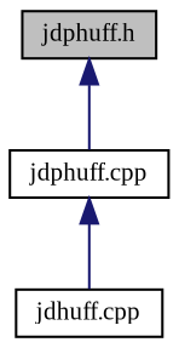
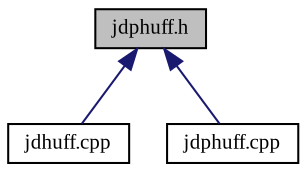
  digraph {
    fontname="Liberation Serif"
    node [color=black fillcolor=white fontname="Liberation Serif" fontsize=10 shape=record style=filled]
    edge [color=midnightblue dir=back fontname="Liberation Serif" fontsize=10 labelfontname=Helvetica labelfontsize=10 style=solid]
    n1 [fillcolor=grey75 fontcolor=black height=0.2 label="jdphuff.h" width=0.4]
    n2 [height=0.2 label="jdhuff.cpp" width=0.4]
    n3 [height=0.2 label="jdphuff.cpp" width=0.4]
-   n3 -> n2
+   n1 -> n2
    n1 -> n3
  }
